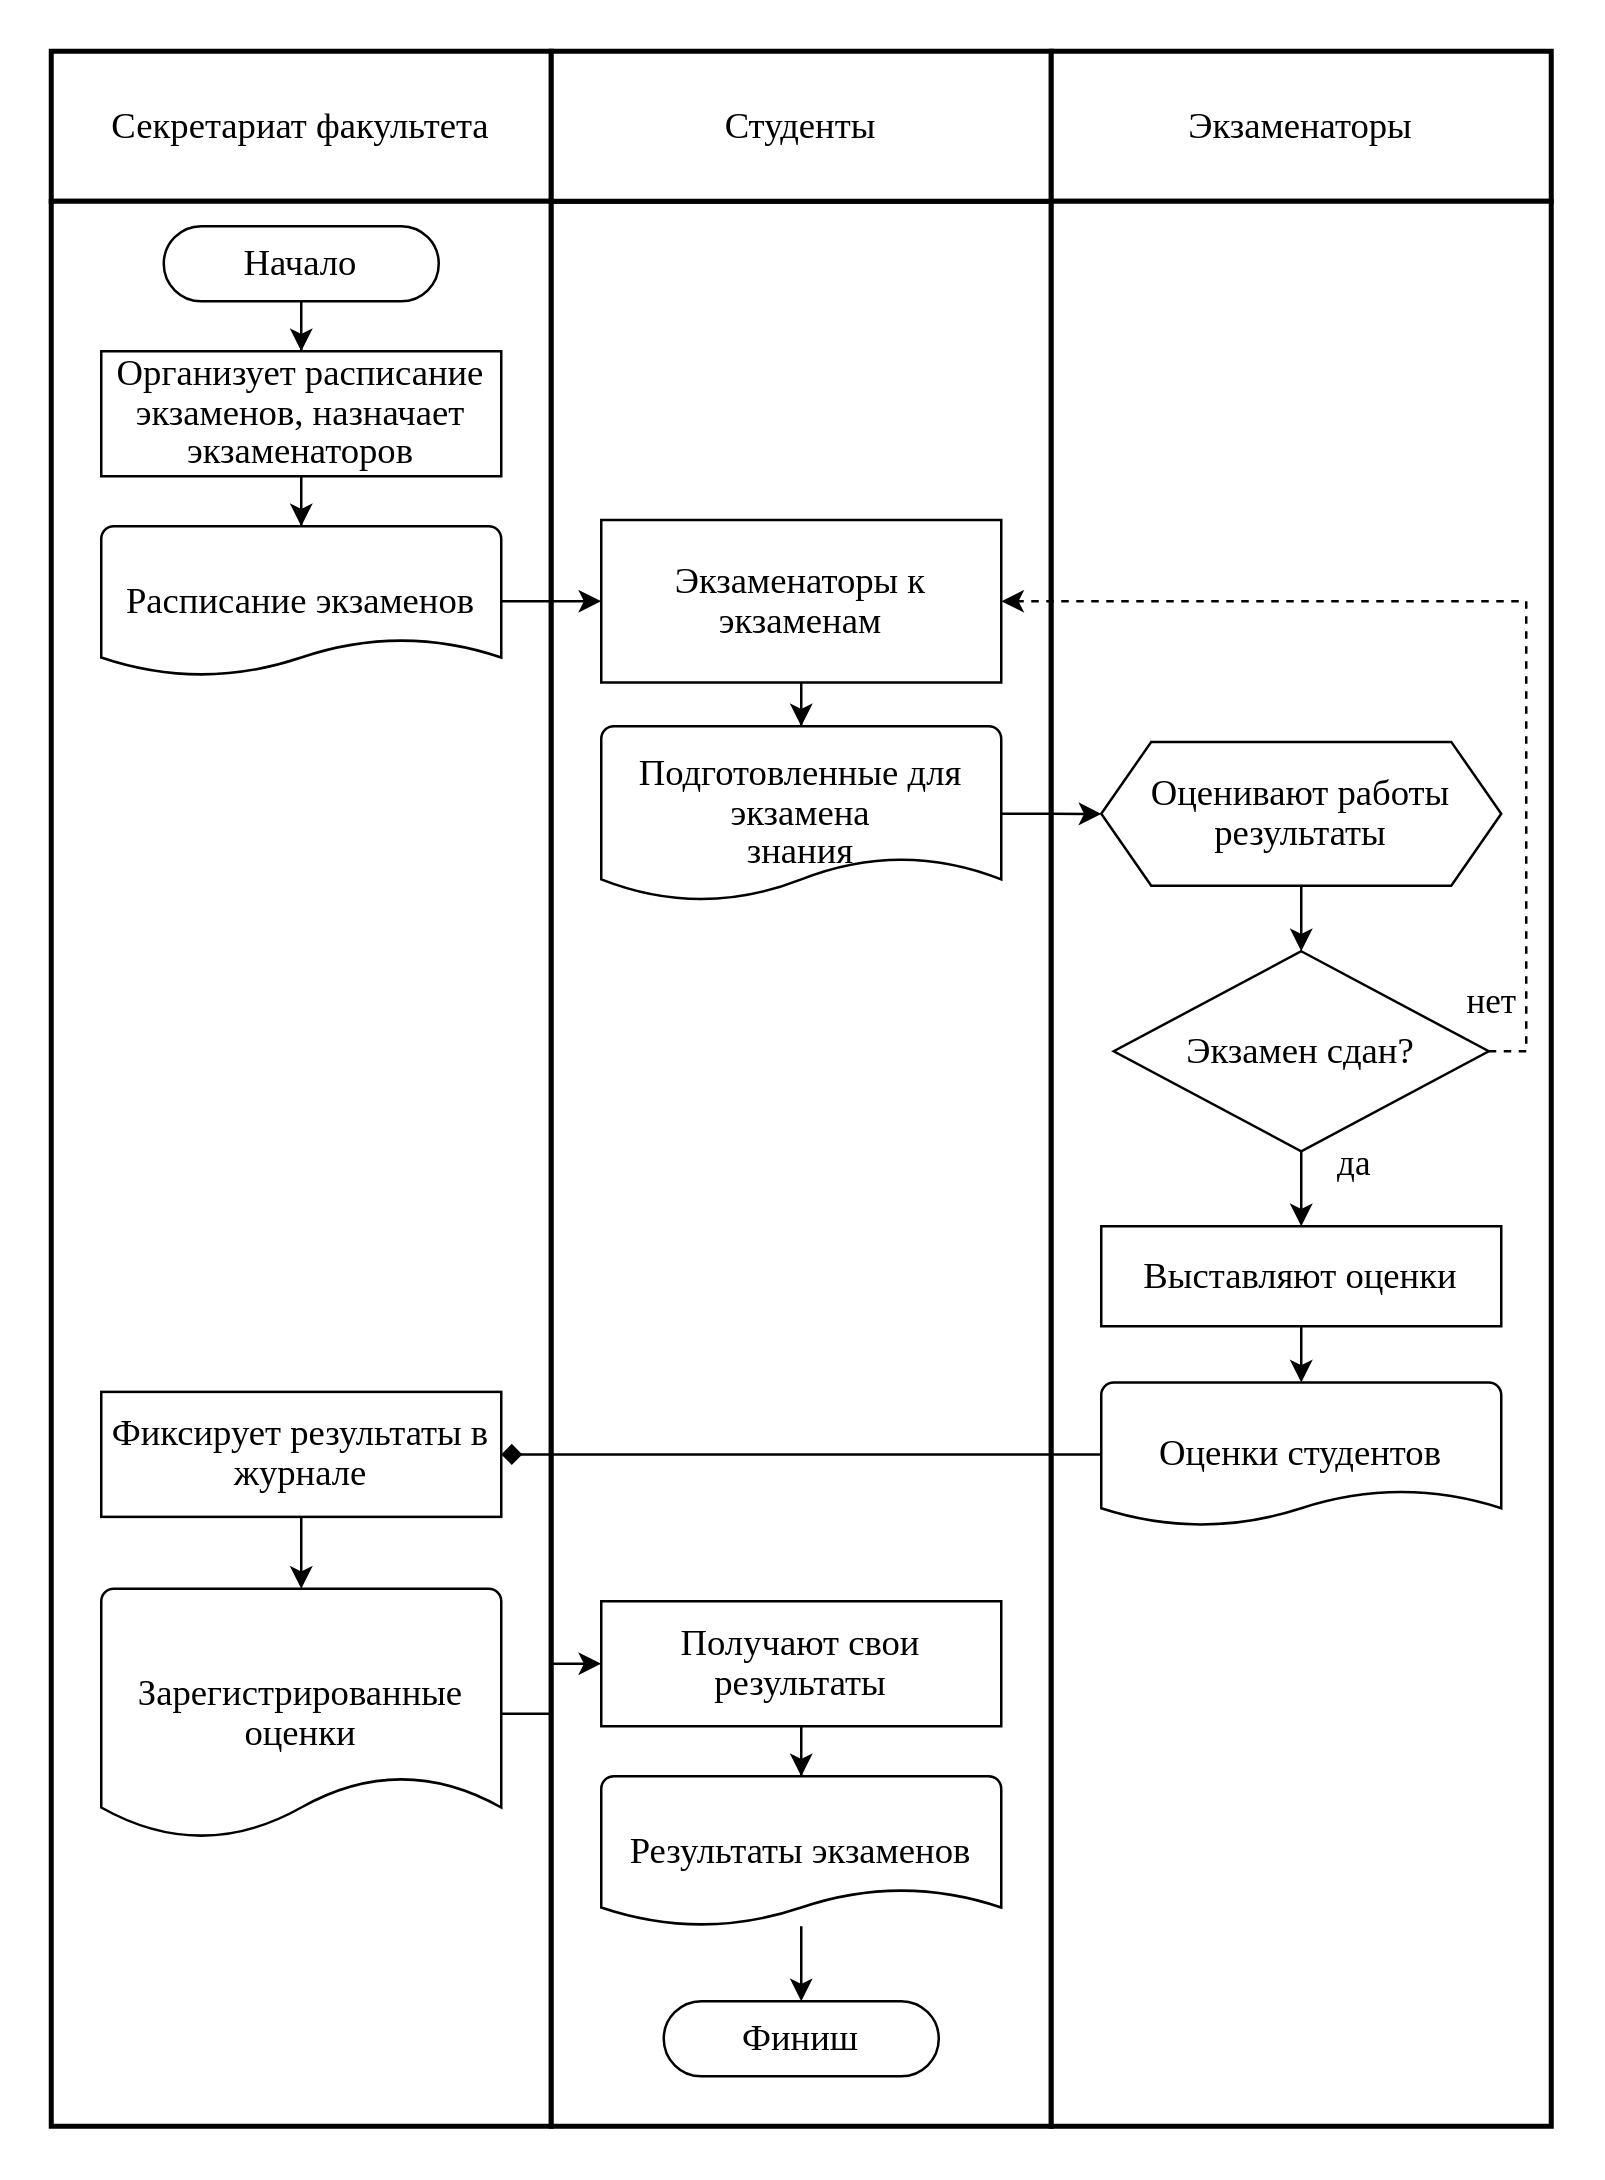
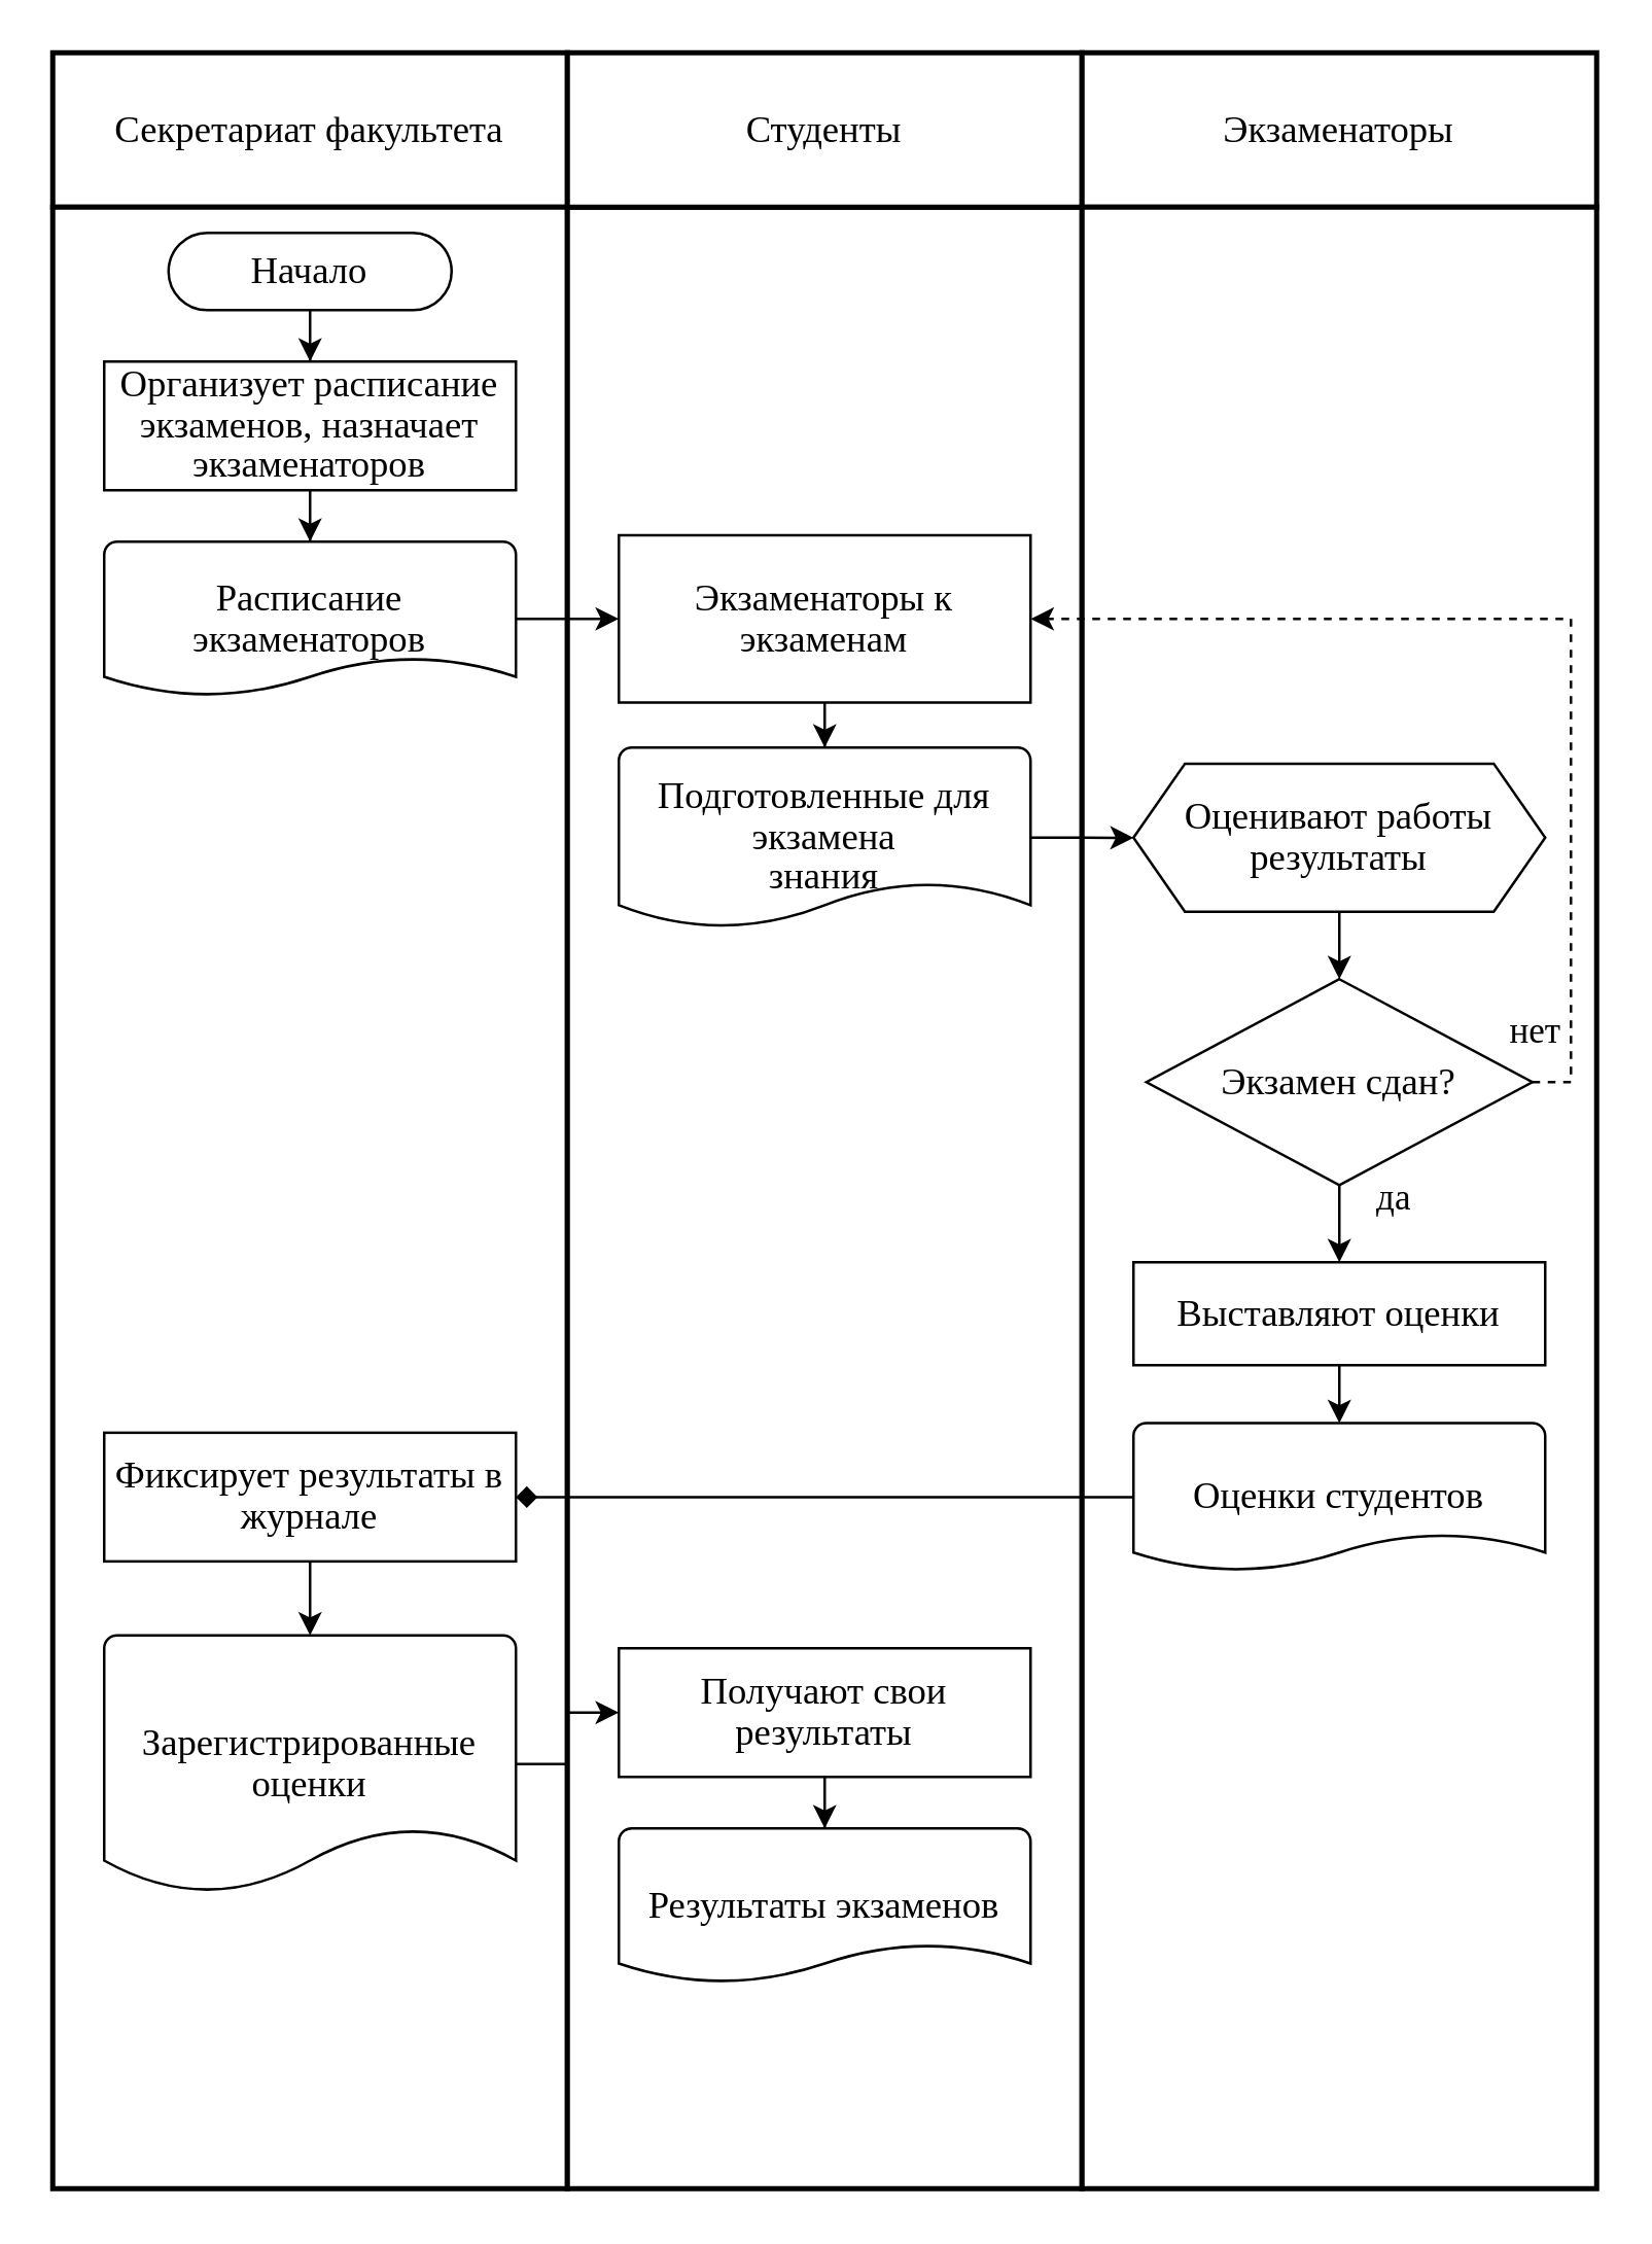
  <mxCell id="0" />
  <mxCell id="1" parent="0" />
  <mxCell id="2" value="&lt;span style=&quot;font-size: 11pt; line-height: 107%; font-family: &amp;quot;Times New Roman&amp;quot;, serif;&quot;&gt;Секретариат факультета&lt;/span&gt;" style="rounded=0;whiteSpace=wrap;html=1;fillColor=#FFFFFF;strokeColor=#000000;strokeWidth=2;" parent="1" vertex="1"><mxGeometry x="20" y="20" width="200" height="60" as="geometry" /></mxCell>
  <mxCell id="3" value="" style="rounded=0;whiteSpace=wrap;html=1;fillColor=#FFFFFF;strokeColor=#000000;strokeWidth=2;" parent="1" vertex="1"><mxGeometry x="20" y="80" width="200" height="770" as="geometry" /></mxCell>
  <mxCell id="4" value="" style="rounded=0;whiteSpace=wrap;html=1;fillColor=#FFFFFF;strokeColor=#000000;strokeWidth=2;" parent="1" vertex="1"><mxGeometry x="220" y="80" width="200" height="770" as="geometry" /></mxCell>
  <mxCell id="5" value="&lt;span style=&quot;font-size: 11pt; line-height: 107%; font-family: &amp;quot;Times New Roman&amp;quot;, serif;&quot;&gt;Студенты&lt;/span&gt;" style="rounded=0;whiteSpace=wrap;html=1;fillColor=#FFFFFF;strokeColor=#000000;strokeWidth=2;" parent="1" vertex="1"><mxGeometry x="220" y="20" width="200" height="60" as="geometry" /></mxCell>
  <mxCell id="6" value="&lt;span style=&quot;font-size: 11pt; line-height: 107%; font-family: &amp;quot;Times New Roman&amp;quot;, serif;&quot;&gt;Экзаменаторы&lt;/span&gt;" style="rounded=0;whiteSpace=wrap;html=1;fillColor=#FFFFFF;strokeColor=#000000;strokeWidth=2;" parent="1" vertex="1"><mxGeometry x="420" y="20" width="200" height="60" as="geometry" /></mxCell>
  <mxCell id="7" value="" style="rounded=0;whiteSpace=wrap;html=1;fillColor=#FFFFFF;strokeColor=#000000;strokeWidth=2;" parent="1" vertex="1"><mxGeometry x="420" y="80" width="200" height="770" as="geometry" /></mxCell>
  <mxCell id="8" value="" style="edgeStyle=orthogonalEdgeStyle;rounded=0;orthogonalLoop=1;jettySize=auto;html=1;" edge="1" parent="1" source="9" target="10"><mxGeometry relative="1" as="geometry" /></mxCell>
  <mxCell id="9" value="&lt;span style=&quot;font-family: &amp;quot;Times New Roman&amp;quot;, serif; font-size: 14.667px;&quot;&gt;Начало&lt;/span&gt;" style="html=1;dashed=0;whiteSpace=wrap;shape=mxgraph.dfd.start" parent="1" vertex="1"><mxGeometry x="65" y="90" width="110" height="30" as="geometry" /></mxCell>
  <mxCell id="10" value="&lt;span style=&quot;font-size: 11pt; line-height: 107%; font-family: &amp;quot;Times New Roman&amp;quot;, serif;&quot;&gt;Организует расписание&lt;br&gt;экзаменов, назначает экзаменаторов&lt;/span&gt;" style="rounded=0;whiteSpace=wrap;html=1;" vertex="1" parent="1"><mxGeometry x="40" y="140" width="160" height="50" as="geometry" /></mxCell>
  <mxCell id="11" style="edgeStyle=orthogonalEdgeStyle;rounded=0;orthogonalLoop=1;jettySize=auto;html=1;entryX=0;entryY=0.5;entryDx=0;entryDy=0;" edge="1" parent="1" source="12" target="15"><mxGeometry relative="1" as="geometry" /></mxCell>
- <mxCell id="12" value="&lt;span style=&quot;font-size: 11pt; line-height: 107%; font-family: &amp;quot;Times New Roman&amp;quot;, serif;&quot;&gt;Расписание экзаменов&lt;/span&gt;" style="strokeWidth=1;html=1;shape=mxgraph.flowchart.document2;whiteSpace=wrap;size=0.25;connectable=1;recursiveResize=1;" vertex="1" parent="1"><mxGeometry x="40" y="210" width="160" height="60" as="geometry" /></mxCell>
+ <mxCell id="12" value="&lt;span style=&quot;font-size: 11pt; line-height: 107%; font-family: &amp;quot;Times New Roman&amp;quot;, serif;&quot;&gt;Расписание экзаменаторов&lt;/span&gt;" style="strokeWidth=1;html=1;shape=mxgraph.flowchart.document2;whiteSpace=wrap;size=0.25;connectable=1;recursiveResize=1;" vertex="1" parent="1"><mxGeometry x="40" y="210" width="160" height="60" as="geometry" /></mxCell>
  <mxCell id="13" style="edgeStyle=orthogonalEdgeStyle;rounded=0;orthogonalLoop=1;jettySize=auto;html=1;entryX=0.5;entryY=0;entryDx=0;entryDy=0;entryPerimeter=0;" edge="1" parent="1" source="10" target="12"><mxGeometry relative="1" as="geometry" /></mxCell>
  <mxCell id="14" value="" style="edgeStyle=orthogonalEdgeStyle;rounded=0;orthogonalLoop=1;jettySize=auto;html=1;" edge="1" parent="1" source="15" target="17"><mxGeometry relative="1" as="geometry" /></mxCell>
  <mxCell id="15" value="&lt;span style=&quot;font-size: 11pt; line-height: 107%; font-family: &amp;quot;Times New Roman&amp;quot;, serif;&quot;&gt;Экзаменаторы к экзаменам&lt;/span&gt;" style="rounded=0;whiteSpace=wrap;html=1;" vertex="1" parent="1"><mxGeometry x="240" y="207.5" width="160" height="65" as="geometry" /></mxCell>
  <mxCell id="16" value="" style="edgeStyle=orthogonalEdgeStyle;rounded=0;orthogonalLoop=1;jettySize=auto;html=1;" edge="1" parent="1" source="17" target="19"><mxGeometry relative="1" as="geometry" /></mxCell>
  <mxCell id="17" value="&lt;span style=&quot;font-size: 11pt; line-height: 107%; font-family: &amp;quot;Times New Roman&amp;quot;, serif;&quot;&gt;Подготовленные для экзамена&lt;br/&gt;знания&lt;/span&gt;" style="strokeWidth=1;html=1;shape=mxgraph.flowchart.document2;whiteSpace=wrap;size=0.25;connectable=1;recursiveResize=1;" vertex="1" parent="1"><mxGeometry x="240" y="290" width="160" height="70" as="geometry" /></mxCell>
  <mxCell id="18" value="" style="edgeStyle=orthogonalEdgeStyle;rounded=0;orthogonalLoop=1;jettySize=auto;html=1;" edge="1" parent="1" source="19" target="24"><mxGeometry relative="1" as="geometry" /></mxCell>
  <mxCell id="19" value="&lt;span style=&quot;font-size: 11pt; line-height: 107%; font-family: &amp;quot;Times New Roman&amp;quot;, serif;&quot;&gt;Оценивают работы результаты&lt;/span&gt;" style="shape=hexagon;perimeter=hexagonPerimeter2;whiteSpace=wrap;html=1;fixedSize=1;" vertex="1" parent="1"><mxGeometry x="440" y="296.25" width="160" height="57.5" as="geometry" /></mxCell>
  <mxCell id="20" style="edgeStyle=orthogonalEdgeStyle;rounded=0;orthogonalLoop=1;jettySize=auto;html=1;exitX=1;exitY=0.5;exitDx=0;exitDy=0;entryX=1;entryY=0.5;entryDx=0;entryDy=0;dashed=1;" edge="1" parent="1" source="24" target="15"><mxGeometry relative="1" as="geometry"><Array as="points"><mxPoint x="610" y="420" /><mxPoint x="610" y="240" /></Array></mxGeometry></mxCell>
  <mxCell id="21" value="&lt;font style=&quot;font-size: 14px;&quot; face=&quot;Times New Roman&quot;&gt;нет&lt;/font&gt;" style="edgeLabel;html=1;align=center;verticalAlign=middle;resizable=0;points=[];" vertex="1" connectable="0" parent="20"><mxGeometry x="-0.949" relative="1" as="geometry"><mxPoint x="-10" y="-20" as="offset" /></mxGeometry></mxCell>
  <mxCell id="22" style="edgeStyle=orthogonalEdgeStyle;rounded=0;orthogonalLoop=1;jettySize=auto;html=1;entryX=0.5;entryY=0;entryDx=0;entryDy=0;" edge="1" parent="1" source="24" target="26"><mxGeometry relative="1" as="geometry" /></mxCell>
  <mxCell id="23" value="&lt;font style=&quot;font-size: 14px;&quot; face=&quot;Times New Roman&quot;&gt;да&lt;/font&gt;" style="edgeLabel;html=1;align=center;verticalAlign=middle;resizable=0;points=[];" vertex="1" connectable="0" parent="22"><mxGeometry x="0.28" relative="1" as="geometry"><mxPoint x="20" y="-7" as="offset" /></mxGeometry></mxCell>
  <mxCell id="24" value="&lt;span style=&quot;font-family: &amp;quot;Times New Roman&amp;quot;, serif; font-size: 14.667px;&quot;&gt;Экзамен сдан?&lt;/span&gt;" style="rhombus;whiteSpace=wrap;html=1;" vertex="1" parent="1"><mxGeometry x="445" y="380" width="150" height="80" as="geometry" /></mxCell>
  <mxCell id="25" value="" style="edgeStyle=orthogonalEdgeStyle;rounded=0;orthogonalLoop=1;jettySize=auto;html=1;" edge="1" parent="1" source="26" target="28"><mxGeometry relative="1" as="geometry" /></mxCell>
  <mxCell id="26" value="&lt;span style=&quot;font-size: 11pt; line-height: 107%; font-family: &amp;quot;Times New Roman&amp;quot;, serif;&quot;&gt;Выставляют оценки&lt;/span&gt;" style="rounded=0;whiteSpace=wrap;html=1;" vertex="1" parent="1"><mxGeometry x="440" y="490" width="160" height="40" as="geometry" /></mxCell>
  <mxCell id="27" style="edgeStyle=orthogonalEdgeStyle;rounded=0;orthogonalLoop=1;jettySize=auto;html=1;entryX=1;entryY=0.5;entryDx=0;entryDy=0;endArrow=diamond;" edge="1" parent="1" source="28" target="30"><mxGeometry relative="1" as="geometry" /></mxCell>
  <mxCell id="28" value="&lt;span style=&quot;font-size: 11pt; line-height: 107%; font-family: &amp;quot;Times New Roman&amp;quot;, serif;&quot;&gt;Оценки студентов&lt;/span&gt;" style="strokeWidth=1;html=1;shape=mxgraph.flowchart.document2;whiteSpace=wrap;size=0.25;connectable=1;recursiveResize=1;" vertex="1" parent="1"><mxGeometry x="440" y="552.5" width="160" height="57.5" as="geometry" /></mxCell>
  <mxCell id="29" value="" style="edgeStyle=orthogonalEdgeStyle;rounded=0;orthogonalLoop=1;jettySize=auto;html=1;" edge="1" parent="1" source="30" target="32"><mxGeometry relative="1" as="geometry" /></mxCell>
  <mxCell id="30" value="&lt;span style=&quot;font-size: 11pt; line-height: 107%; font-family: &amp;quot;Times New Roman&amp;quot;, serif;&quot;&gt;Фиксирует результаты в журнале&lt;/span&gt;" style="rounded=0;whiteSpace=wrap;html=1;" vertex="1" parent="1"><mxGeometry x="40" y="556.25" width="160" height="50" as="geometry" /></mxCell>
  <mxCell id="31" style="edgeStyle=orthogonalEdgeStyle;rounded=0;orthogonalLoop=1;jettySize=auto;html=1;" edge="1" parent="1" source="32" target="34"><mxGeometry relative="1" as="geometry" /></mxCell>
  <mxCell id="32" value="&lt;span style=&quot;font-size: 11pt; line-height: 107%; font-family: &amp;quot;Times New Roman&amp;quot;, serif;&quot;&gt;Зарегистрированные оценки&lt;/span&gt;" style="strokeWidth=1;html=1;shape=mxgraph.flowchart.document2;whiteSpace=wrap;size=0.25;connectable=1;recursiveResize=1;" vertex="1" parent="1"><mxGeometry x="40" y="635" width="160" height="100" as="geometry" /></mxCell>
  <mxCell id="33" value="" style="edgeStyle=orthogonalEdgeStyle;rounded=0;orthogonalLoop=1;jettySize=auto;html=1;" edge="1" parent="1" source="34" target="36"><mxGeometry relative="1" as="geometry" /></mxCell>
  <mxCell id="34" value="&lt;span style=&quot;font-size: 11pt; line-height: 107%; font-family: &amp;quot;Times New Roman&amp;quot;, serif;&quot;&gt;Получают свои результаты&lt;/span&gt;" style="rounded=0;whiteSpace=wrap;html=1;" vertex="1" parent="1"><mxGeometry x="240" y="640" width="160" height="50" as="geometry" /></mxCell>
- <mxCell id="35" value="" style="edgeStyle=orthogonalEdgeStyle;rounded=0;orthogonalLoop=1;jettySize=auto;html=1;" edge="1" parent="1" source="36" target="37"><mxGeometry relative="1" as="geometry" /></mxCell>
  <mxCell id="36" value="&lt;span style=&quot;font-size: 11pt; line-height: 107%; font-family: &amp;quot;Times New Roman&amp;quot;, serif;&quot;&gt;Результаты экзаменов&lt;/span&gt;" style="strokeWidth=1;html=1;shape=mxgraph.flowchart.document2;whiteSpace=wrap;size=0.25;connectable=1;recursiveResize=1;" vertex="1" parent="1"><mxGeometry x="240" y="710" width="160" height="60" as="geometry" /></mxCell>
- <mxCell id="37" value="&lt;span style=&quot;font-family: &amp;quot;Times New Roman&amp;quot;, serif; font-size: 14.667px;&quot;&gt;Финиш&lt;/span&gt;" style="html=1;dashed=0;whiteSpace=wrap;shape=mxgraph.dfd.start" vertex="1" parent="1"><mxGeometry x="265" y="800" width="110" height="30" as="geometry" /></mxCell>
